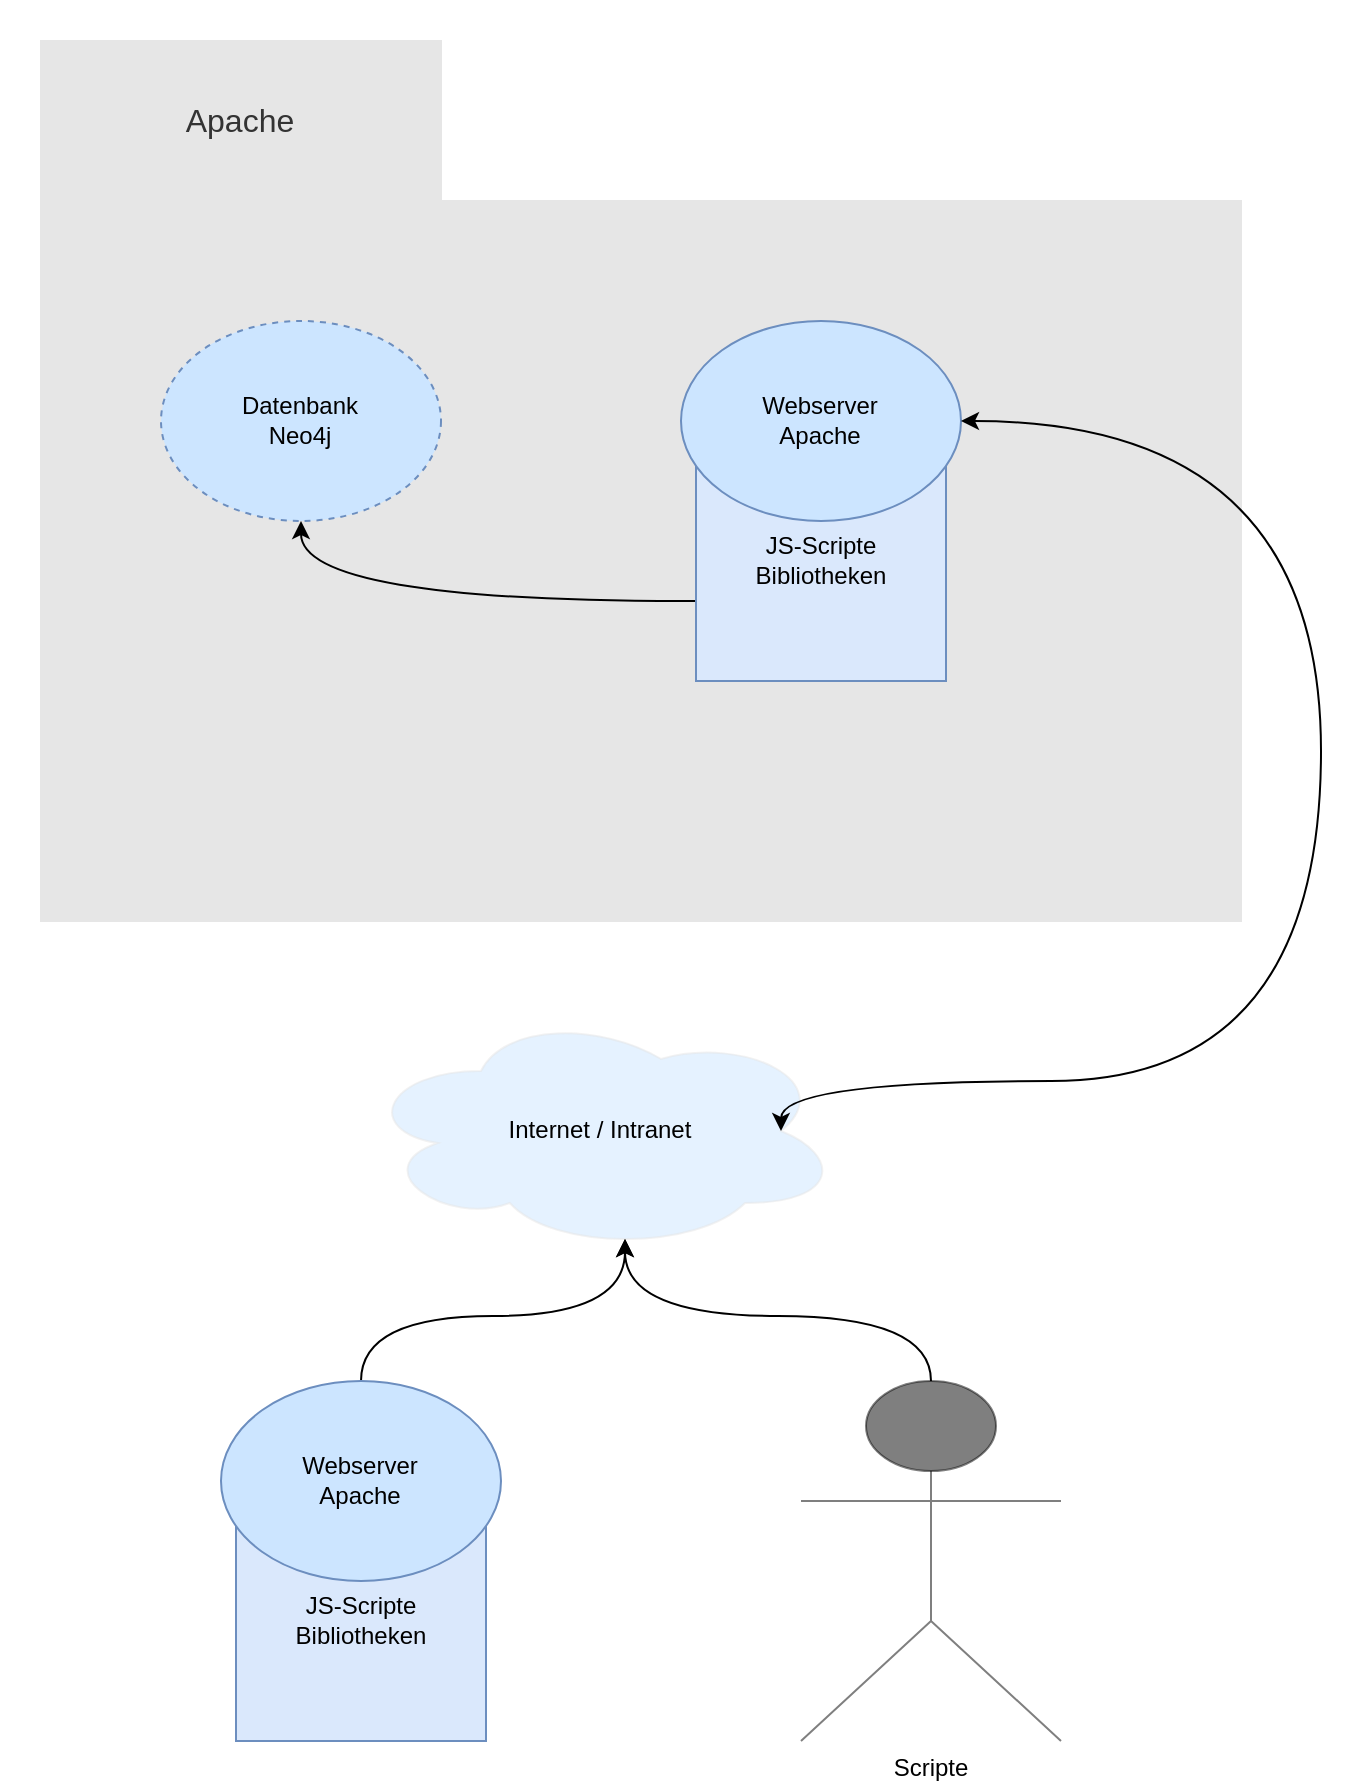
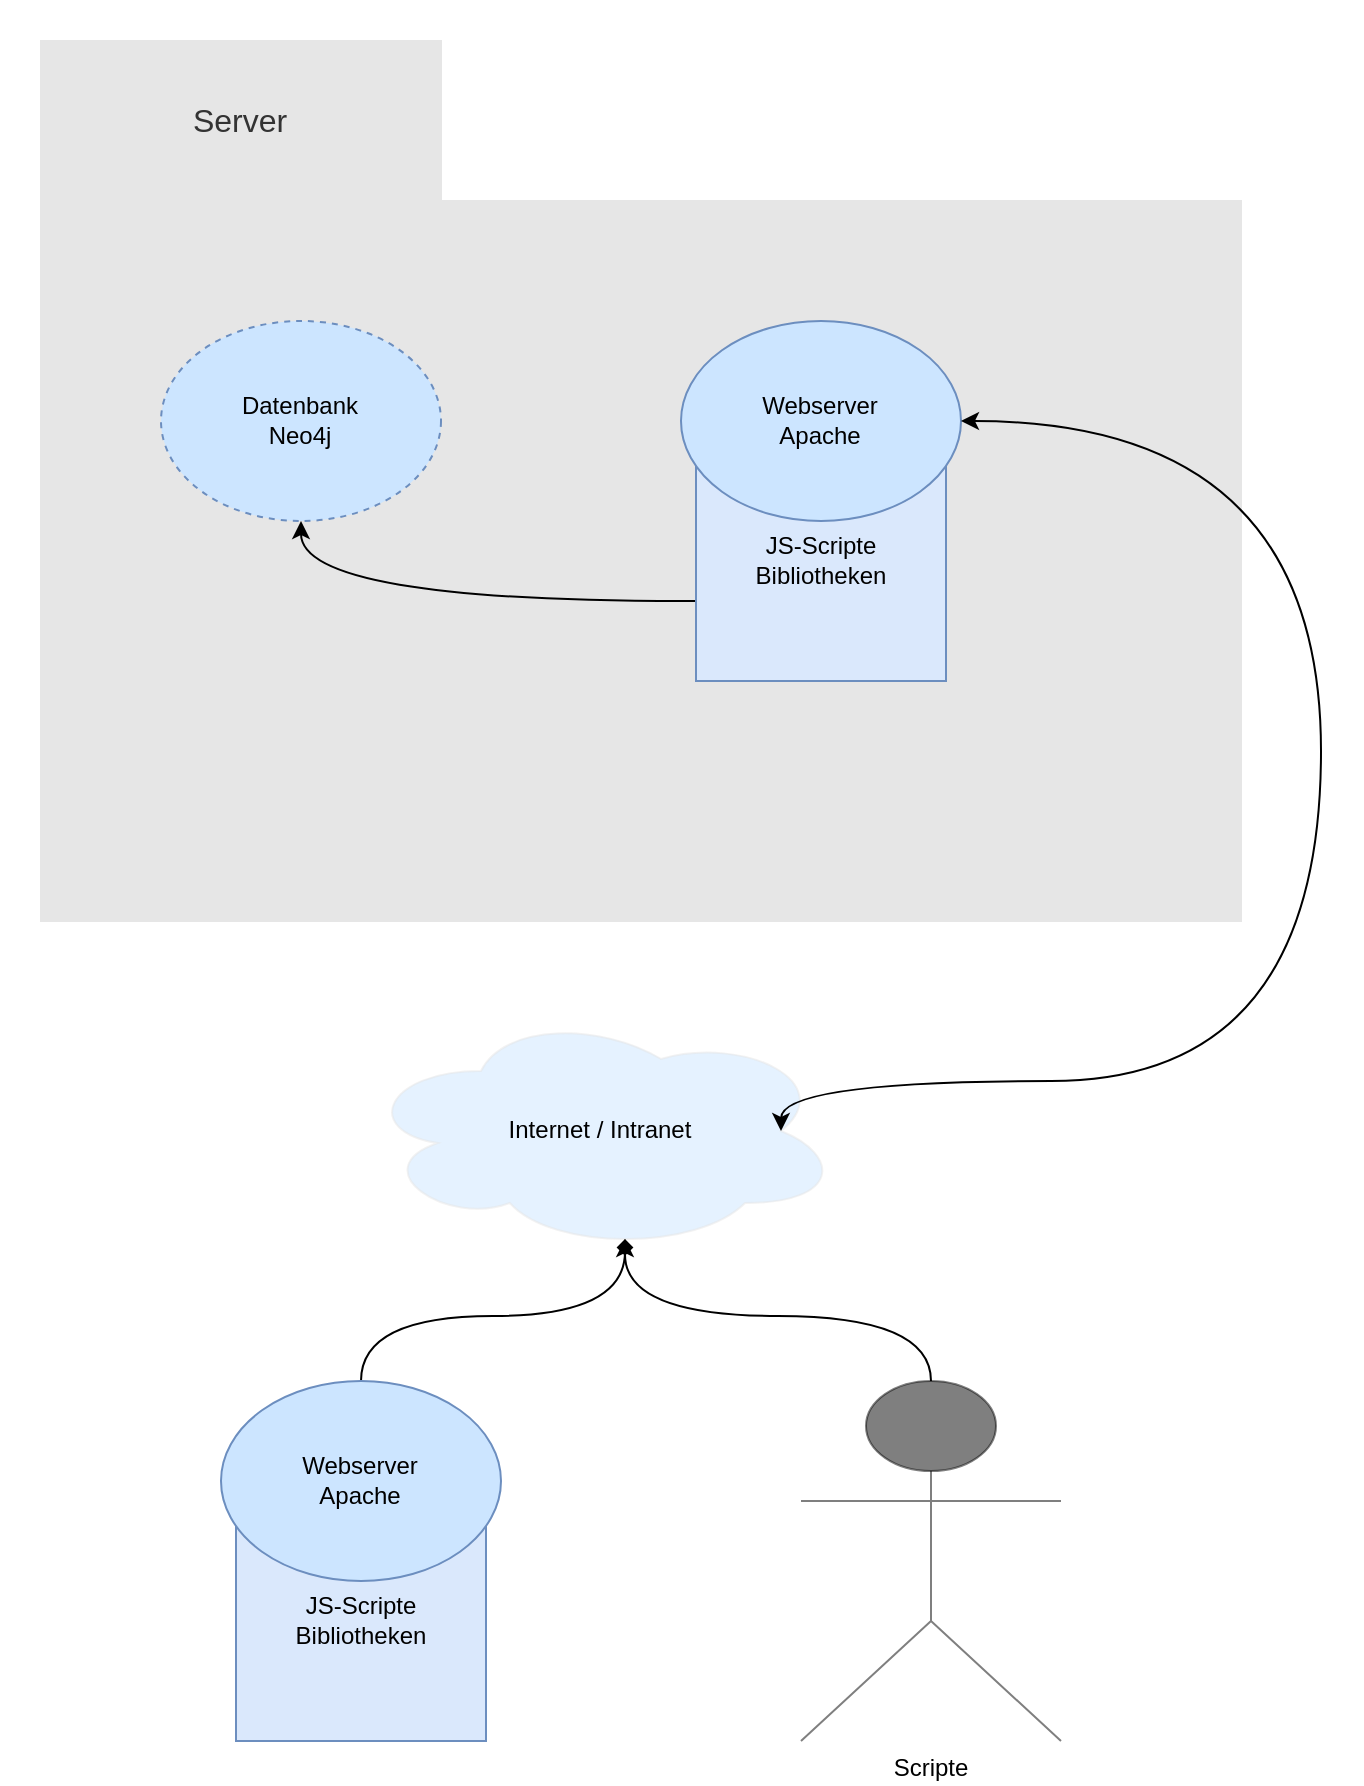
  <mxCell id="0" />
  <mxCell id="1" parent="0" />
  <mxCell id="2" value="" style="rounded=0;whiteSpace=wrap;html=1;fillColor=#E6E6E6;strokeColor=#E6E6E6;fontColor=#333333;" vertex="1" parent="1"><mxGeometry x="20" y="100" width="600" height="360" as="geometry" /></mxCell>
  <mxCell id="3" value="" style="rounded=0;whiteSpace=wrap;html=1;" vertex="1" parent="1"><mxGeometry x="20" y="20" width="200" height="80" as="geometry" /></mxCell>
- <mxCell id="4" value="&lt;font style=&quot;font-size: 16px&quot;&gt;Apache&lt;/font&gt;" style="text;html=1;strokeColor=#E6E6E6;fillColor=#E6E6E6;align=center;verticalAlign=middle;whiteSpace=wrap;rounded=0;fontColor=#333333;gradientColor=none;" vertex="1" parent="1"><mxGeometry x="20" y="20" width="200" height="80" as="geometry" /></mxCell>
+ <mxCell id="4" value="&lt;font style=&quot;font-size: 16px&quot;&gt;Server&lt;/font&gt;" style="text;html=1;strokeColor=#E6E6E6;fillColor=#E6E6E6;align=center;verticalAlign=middle;whiteSpace=wrap;rounded=0;fontColor=#333333;gradientColor=none;" vertex="1" parent="1"><mxGeometry x="20" y="20" width="200" height="80" as="geometry" /></mxCell>
  <mxCell id="5" value="JS-Scripte&lt;br&gt;Bibliotheken" style="rounded=0;whiteSpace=wrap;html=1;strokeColor=#6c8ebf;fillColor=#dae8fc;" vertex="1" parent="1"><mxGeometry x="347.5" y="220" width="125" height="120" as="geometry" /></mxCell>
  <mxCell id="6" value="Datenbank&lt;br&gt;Neo4j" style="ellipse;whiteSpace=wrap;html=1;strokeColor=#6c8ebf;fillColor=#CCE5FF;dashed=1;" vertex="1" parent="1"><mxGeometry x="80" y="160" width="140" height="100" as="geometry" /></mxCell>
  <mxCell id="7" value="Webserver&lt;br&gt;Apache" style="ellipse;whiteSpace=wrap;html=1;strokeColor=#6c8ebf;fillColor=#CCE5FF;" vertex="1" parent="1"><mxGeometry x="340" y="160" width="140" height="100" as="geometry" /></mxCell>
  <mxCell id="8" value="" style="endArrow=classic;html=1;entryX=0.5;entryY=1;entryDx=0;entryDy=0;edgeStyle=orthogonalEdgeStyle;curved=1;" edge="1" parent="1" target="6"><mxGeometry width="50" height="50" relative="1" as="geometry"><mxPoint x="347" y="300" as="sourcePoint" /><mxPoint x="300" y="220" as="targetPoint" /></mxGeometry></mxCell>
  <mxCell id="9" value="Internet / Intranet" style="ellipse;shape=cloud;whiteSpace=wrap;html=1;strokeColor=#E6E6E6;fillColor=#CCE5FF;gradientColor=none;opacity=50;" vertex="1" parent="1"><mxGeometry x="180" y="505" width="240" height="120" as="geometry" /></mxCell>
  <mxCell id="10" value="" style="endArrow=classic;startArrow=classic;html=1;entryX=1;entryY=0.5;entryDx=0;entryDy=0;exitX=0.875;exitY=0.5;exitDx=0;exitDy=0;exitPerimeter=0;edgeStyle=orthogonalEdgeStyle;curved=1;" edge="1" parent="1" source="9" target="7"><mxGeometry width="50" height="50" relative="1" as="geometry"><mxPoint x="630" y="590" as="sourcePoint" /><mxPoint x="680" y="540" as="targetPoint" /><Array as="points"><mxPoint x="660" y="540" /><mxPoint x="660" y="210" /></Array></mxGeometry></mxCell>
  <mxCell id="11" value="JS-Scripte&lt;br&gt;Bibliotheken" style="rounded=0;whiteSpace=wrap;html=1;strokeColor=#6c8ebf;fillColor=#dae8fc;" vertex="1" parent="1"><mxGeometry x="117.5" y="750" width="125" height="120" as="geometry" /></mxCell>
  <mxCell id="12" style="edgeStyle=orthogonalEdgeStyle;rounded=0;orthogonalLoop=1;jettySize=auto;html=1;exitX=0.5;exitY=0;exitDx=0;exitDy=0;entryX=0.55;entryY=0.95;entryDx=0;entryDy=0;entryPerimeter=0;curved=1;" edge="1" parent="1" source="13" target="9"><mxGeometry relative="1" as="geometry" /></mxCell>
  <mxCell id="13" value="Webserver&lt;br&gt;Apache" style="ellipse;whiteSpace=wrap;html=1;strokeColor=#6c8ebf;fillColor=#CCE5FF;" vertex="1" parent="1"><mxGeometry x="110" y="690" width="140" height="100" as="geometry" /></mxCell>
- <mxCell id="14" style="edgeStyle=orthogonalEdgeStyle;rounded=0;orthogonalLoop=1;jettySize=auto;html=1;exitX=0.5;exitY=0;exitDx=0;exitDy=0;exitPerimeter=0;entryX=0.55;entryY=0.95;entryDx=0;entryDy=0;entryPerimeter=0;curved=1;" edge="1" parent="1" source="15" target="9"><mxGeometry relative="1" as="geometry" /></mxCell>
+ <mxCell id="14" style="edgeStyle=orthogonalEdgeStyle;rounded=0;orthogonalLoop=1;jettySize=auto;html=1;exitX=0.5;exitY=0;exitDx=0;exitDy=0;exitPerimeter=0;entryX=0.55;entryY=0.95;entryDx=0;entryDy=0;entryPerimeter=0;curved=1;endArrow=diamond;" edge="1" parent="1" source="15" target="9"><mxGeometry relative="1" as="geometry" /></mxCell>
  <mxCell id="15" value="Scripte" style="shape=umlActor;verticalLabelPosition=bottom;labelBackgroundColor=#ffffff;verticalAlign=top;html=1;outlineConnect=0;strokeColor=#000000;fillColor=#000000;opacity=50;" vertex="1" parent="1"><mxGeometry x="400" y="690" width="130" height="180" as="geometry" /></mxCell>
